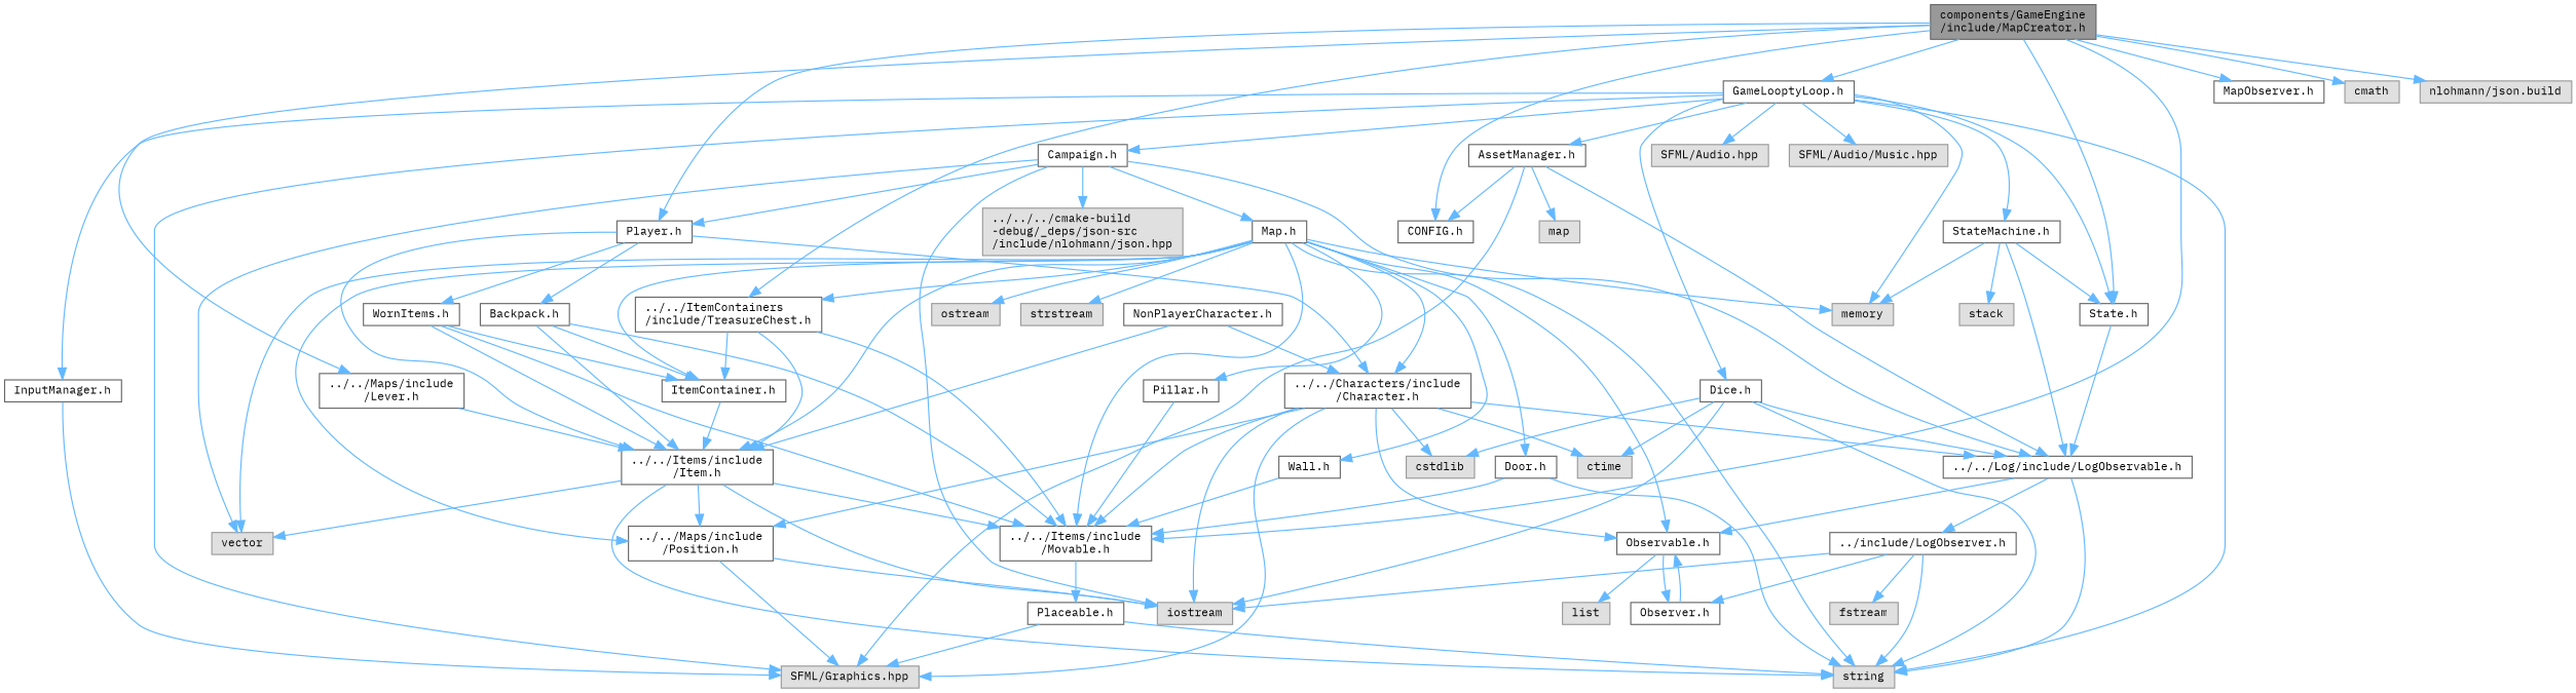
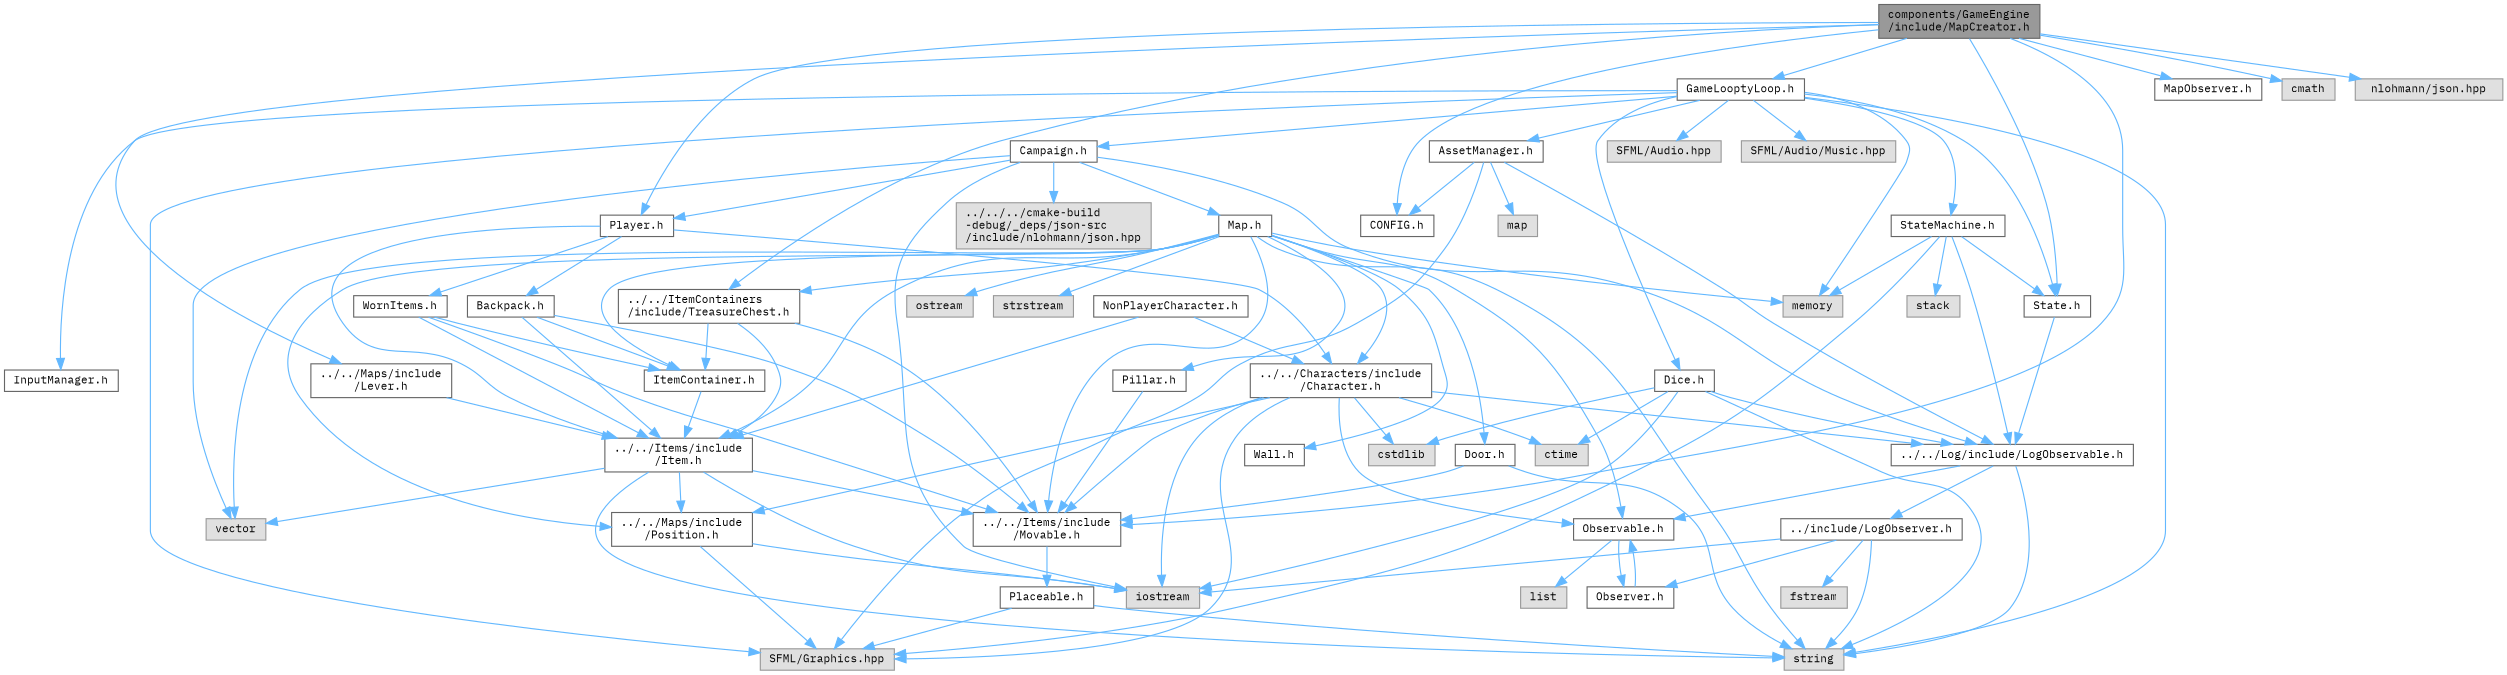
  digraph {
    fontname="IBM Plex Mono"
    node [color=grey40 fillcolor=white fontname="IBM Plex Mono" fontsize=10 shape=box style=filled]
    edge [color=steelblue1 fontname="IBM Plex Mono" fontsize=10 labelfontname=Helvetica labelfontsize=10 style=solid]
    n1 [color=gray40 fillcolor=grey60 fontcolor=black height=0.2 label="components/GameEngine\l/include/MapCreator.h" width=0.4]
    n2 [height=0.2 label="CONFIG.h" width=0.4]
    n3 [height=0.2 label="GameLooptyLoop.h" width=0.4]
    n4 [height=0.2 label="../../Items/include\l/Movable.h" width=0.4]
    n5 [height=0.2 label="../../ItemContainers\l/include/TreasureChest.h" width=0.4]
    n6 [height=0.2 label="Player.h" width=0.4]
    n7 [height=0.2 label="State.h" width=0.4]
    n8 [height=0.2 label="MapObserver.h" width=0.4]
    n9 [height=0.2 label="../../Maps/include\l/Lever.h" width=0.4]
    n10 [color=grey60 fillcolor="#E0E0E0" height=0.2 label=cmath width=0.4]
-   n11 [color=grey60 fillcolor="#E0E0E0" height=0.2 label="nlohmann/json.build" width=0.4]
+   n11 [color=grey60 fillcolor="#E0E0E0" height=0.2 label="nlohmann/json.hpp" width=0.4]
    n12 [height=0.2 label="AssetManager.h" width=0.4]
    n13 [color=grey60 fillcolor="#E0E0E0" height=0.2 label=string width=0.4]
    n14 [color=grey60 fillcolor="#E0E0E0" height=0.2 label="SFML/Graphics.hpp" width=0.4]
    n15 [height=0.2 label="Campaign.h" width=0.4]
    n16 [color=grey60 fillcolor="#E0E0E0" height=0.2 label=memory width=0.4]
    n17 [height=0.2 label="Dice.h" width=0.4]
    n18 [height=0.2 label="InputManager.h" width=0.4]
    n19 [height=0.2 label="StateMachine.h" width=0.4]
    n20 [color=grey60 fillcolor="#E0E0E0" height=0.2 label="SFML/Audio.hpp" width=0.4]
    n21 [color=grey60 fillcolor="#E0E0E0" height=0.2 label="SFML/Audio/Music.hpp" width=0.4]
    n22 [height=0.2 label="Placeable.h" width=0.4]
    n23 [height=0.2 label="../../Items/include\l/Item.h" width=0.4]
    n24 [height=0.2 label="ItemContainer.h" width=0.4]
    n25 [height=0.2 label="../../Characters/include\l/Character.h" width=0.4]
    n26 [height=0.2 label="Backpack.h" width=0.4]
    n27 [height=0.2 label="WornItems.h" width=0.4]
    n28 [height=0.2 label="../../Log/include/LogObservable.h" width=0.4]
    n29 [height=0.2 label="NonPlayerCharacter.h" width=0.4]
    n30 [color=grey60 fillcolor="#E0E0E0" height=0.2 label=map width=0.4]
    n31 [color=grey60 fillcolor="#E0E0E0" height=0.2 label=iostream width=0.4]
    n32 [height=0.2 label="Map.h" width=0.4]
    n33 [color=grey60 fillcolor="#E0E0E0" height=0.2 label=vector width=0.4]
    n34 [color=grey60 fillcolor="#E0E0E0" height=0.2 label="../../../cmake-build\l-debug/_deps/json-src\l/include/nlohmann/json.hpp" width=0.4]
    n35 [color=grey60 fillcolor="#E0E0E0" height=0.2 label=cstdlib width=0.4]
    n36 [color=grey60 fillcolor="#E0E0E0" height=0.2 label=ctime width=0.4]
    n37 [color=grey60 fillcolor="#E0E0E0" height=0.2 label=stack width=0.4]
    n38 [height=0.2 label="Observable.h" width=0.4]
    n39 [height=0.2 label="../include/LogObserver.h" width=0.4]
    n40 [height=0.2 label="Observer.h" width=0.4]
    n41 [color=grey60 fillcolor="#E0E0E0" height=0.2 label=list width=0.4]
    n42 [color=grey60 fillcolor="#E0E0E0" height=0.2 label=fstream width=0.4]
    n43 [height=0.2 label="../../Maps/include\l/Position.h" width=0.4]
    n44 [height=0.2 label="Door.h" width=0.4]
    n45 [height=0.2 label="Pillar.h" width=0.4]
    n46 [height=0.2 label="Wall.h" width=0.4]
    n47 [color=grey60 fillcolor="#E0E0E0" height=0.2 label=ostream width=0.4]
    n48 [color=grey60 fillcolor="#E0E0E0" height=0.2 label=strstream width=0.4]
    n1 -> n2
    n1 -> n3
    n1 -> n4
    n1 -> n5
    n1 -> n6
    n1 -> n7
    n1 -> n8
    n1 -> n9
    n1 -> n10
    n1 -> n11
    n3 -> n7
    n3 -> n12
    n3 -> n13
    n3 -> n14
    n3 -> n15
    n3 -> n16
    n3 -> n17
    n3 -> n18
    n3 -> n19
    n3 -> n20
    n3 -> n21
    n4 -> n22
    n5 -> n4
    n5 -> n23
    n5 -> n24
    n6 -> n23
    n6 -> n25
    n6 -> n26
    n6 -> n27
    n7 -> n28
    n9 -> n23
    n12 -> n2
    n12 -> n14
    n12 -> n28
    n12 -> n30
    n15 -> n6
    n15 -> n28
    n15 -> n31
    n15 -> n32
    n15 -> n33
    n15 -> n34
    n17 -> n13
    n17 -> n28
    n17 -> n31
    n17 -> n35
    n17 -> n36
-   n18 -> n14
+   n19 -> n14
    n19 -> n7
    n19 -> n16
    n19 -> n28
    n19 -> n37
    n22 -> n13
    n22 -> n14
    n23 -> n4
    n23 -> n13
    n23 -> n31
    n23 -> n33
    n23 -> n43
    n24 -> n23
    n25 -> n4
    n25 -> n14
    n25 -> n28
    n25 -> n31
    n25 -> n35
    n25 -> n36
    n25 -> n38
    n25 -> n43
    n26 -> n4
    n26 -> n23
    n26 -> n24
    n27 -> n4
    n27 -> n23
    n27 -> n24
    n28 -> n13
    n28 -> n38
    n28 -> n39
    n29 -> n23
    n29 -> n25
    n32 -> n4
    n32 -> n5
    n32 -> n13
    n32 -> n16
    n32 -> n23
    n32 -> n24
    n32 -> n25
    n32 -> n33
    n32 -> n38
    n32 -> n43
    n32 -> n44
    n32 -> n45
    n32 -> n46
    n32 -> n47
    n32 -> n48
    n38 -> n40
    n38 -> n41
    n39 -> n13
    n39 -> n31
    n39 -> n40
    n39 -> n42
    n40 -> n38
    n43 -> n14
    n43 -> n31
    n44 -> n4
    n44 -> n13
    n45 -> n4
-   n46 -> n4
  }
